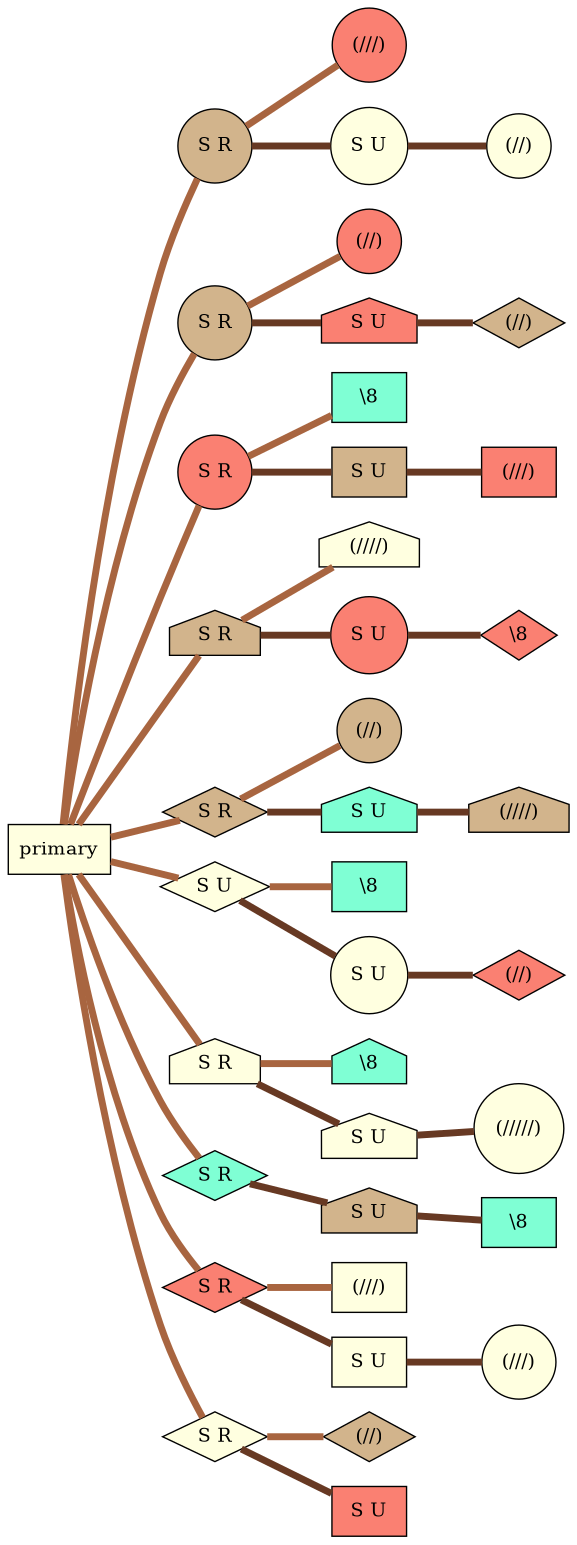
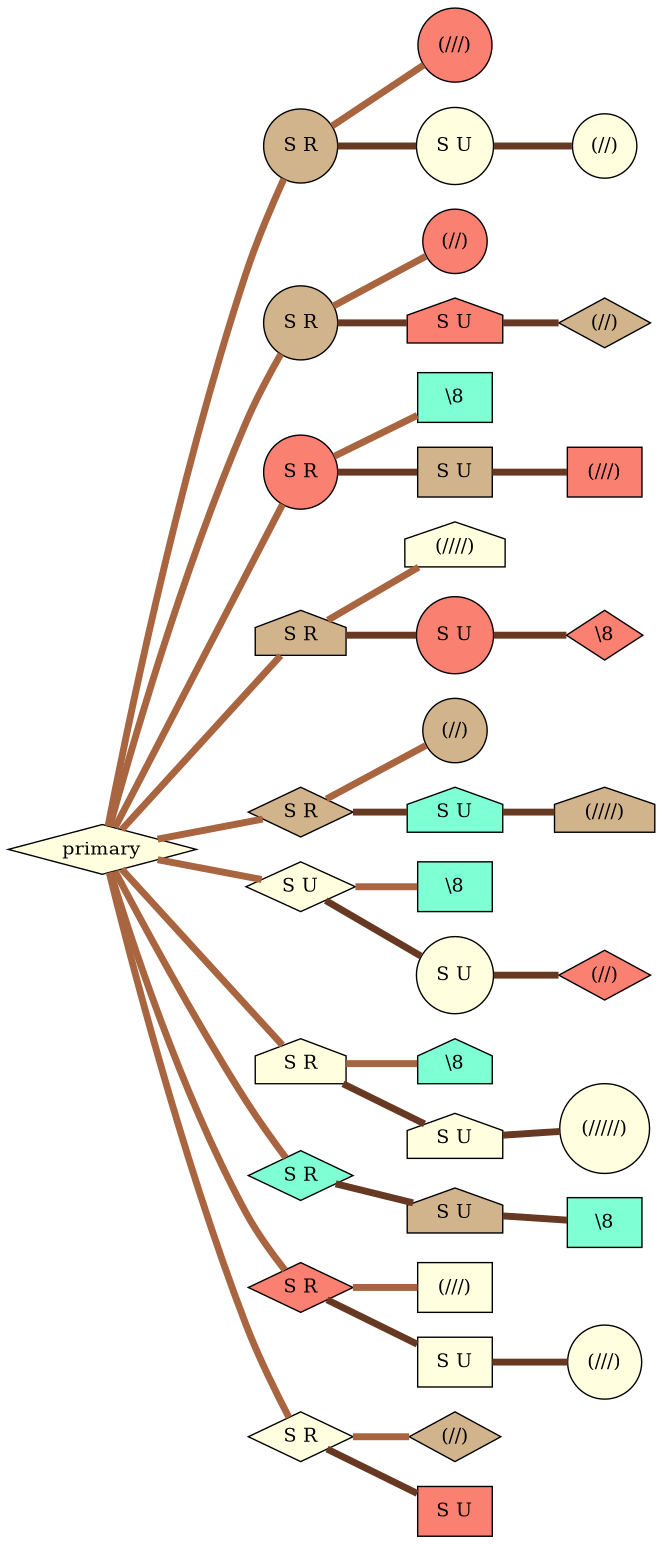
  graph {
    rankdir=LR
    node [fillcolor=lightyellow style=filled shape=circle]
    edge [color="#A86540" penwidth=5]
    n1 [fillcolor=tan label="S R"]
-   primary [shape=box]
+   primary [shape=diamond]
    n3 [fillcolor=tan label="S R"]
    n4 [fillcolor=salmon label="S R"]
    n5 [fillcolor=tan label="S R" shape=house]
    n6 [fillcolor=tan label="S R" shape=diamond]
    n7 [label="S U" shape=diamond]
    n8 [label="S R" shape=house]
    n9 [fillcolor=aquamarine label="S R" shape=diamond]
    n10 [fillcolor=salmon label="S R" shape=diamond]
    n11 [label="S R" shape=diamond]
    n12 [fillcolor=salmon label="(///)"]
    n13 [label="S U"]
    n14 [label="(//)"]
    n15 [fillcolor=salmon label="(//)"]
    n16 [fillcolor=salmon label="S U" shape=house]
    n17 [fillcolor=tan label="(//)" shape=diamond]
    n18 [fillcolor=aquamarine label="\\8" shape=box]
    n19 [fillcolor=tan label="S U" shape=box]
    n20 [fillcolor=salmon label="(///)" shape=box]
    n21 [label="(////)" shape=house]
    n22 [fillcolor=salmon label="S U"]
    n23 [fillcolor=salmon label="\\8" shape=diamond]
    n24 [fillcolor=tan label="(//)"]
    n25 [fillcolor=aquamarine label="S U" shape=house]
    n26 [fillcolor=tan label="(////)" shape=house]
    n27 [fillcolor=aquamarine label="\\8" shape=box]
    n28 [label="S U"]
    n29 [fillcolor=salmon label="(//)" shape=diamond]
    n30 [fillcolor=aquamarine label="\\8" shape=house]
    n31 [label="S U" shape=house]
    n32 [label="(/////)"]
    n33 [fillcolor=tan label="S U" shape=house]
    n34 [fillcolor=aquamarine label="\\8" shape=box]
    n35 [label="(///)" shape=box]
    n36 [label="S U" shape=box]
    n37 [label="(///)"]
    n38 [fillcolor=tan label="(//)" shape=diamond]
    n39 [fillcolor=salmon label="S U" shape=box]
    n1 -- n12
    n1 -- n13 [color="#673923"]
    primary -- n1
    primary -- n3
    primary -- n4
    primary -- n5
    primary -- n6
    primary -- n7
    primary -- n8
    primary -- n9
    primary -- n10
    primary -- n11
    n3 -- n15
    n3 -- n16 [color="#673923"]
    n4 -- n18
    n4 -- n19 [color="#673923"]
    n5 -- n21
    n5 -- n22 [color="#673923"]
    n6 -- n24
    n6 -- n25 [color="#673923"]
    n7 -- n27
    n7 -- n28 [color="#673923"]
    n8 -- n30
    n8 -- n31 [color="#673923"]
    n9 -- n33 [color="#673923"]
    n10 -- n35
    n10 -- n36 [color="#673923"]
    n11 -- n38
    n11 -- n39 [color="#673923"]
    n13 -- n14 [color="#673923"]
    n16 -- n17 [color="#673923"]
    n19 -- n20 [color="#673923"]
    n22 -- n23 [color="#673923"]
    n25 -- n26 [color="#673923"]
    n28 -- n29 [color="#673923"]
    n31 -- n32 [color="#673923"]
    n33 -- n34 [color="#673923"]
    n36 -- n37 [color="#673923"]
  }
